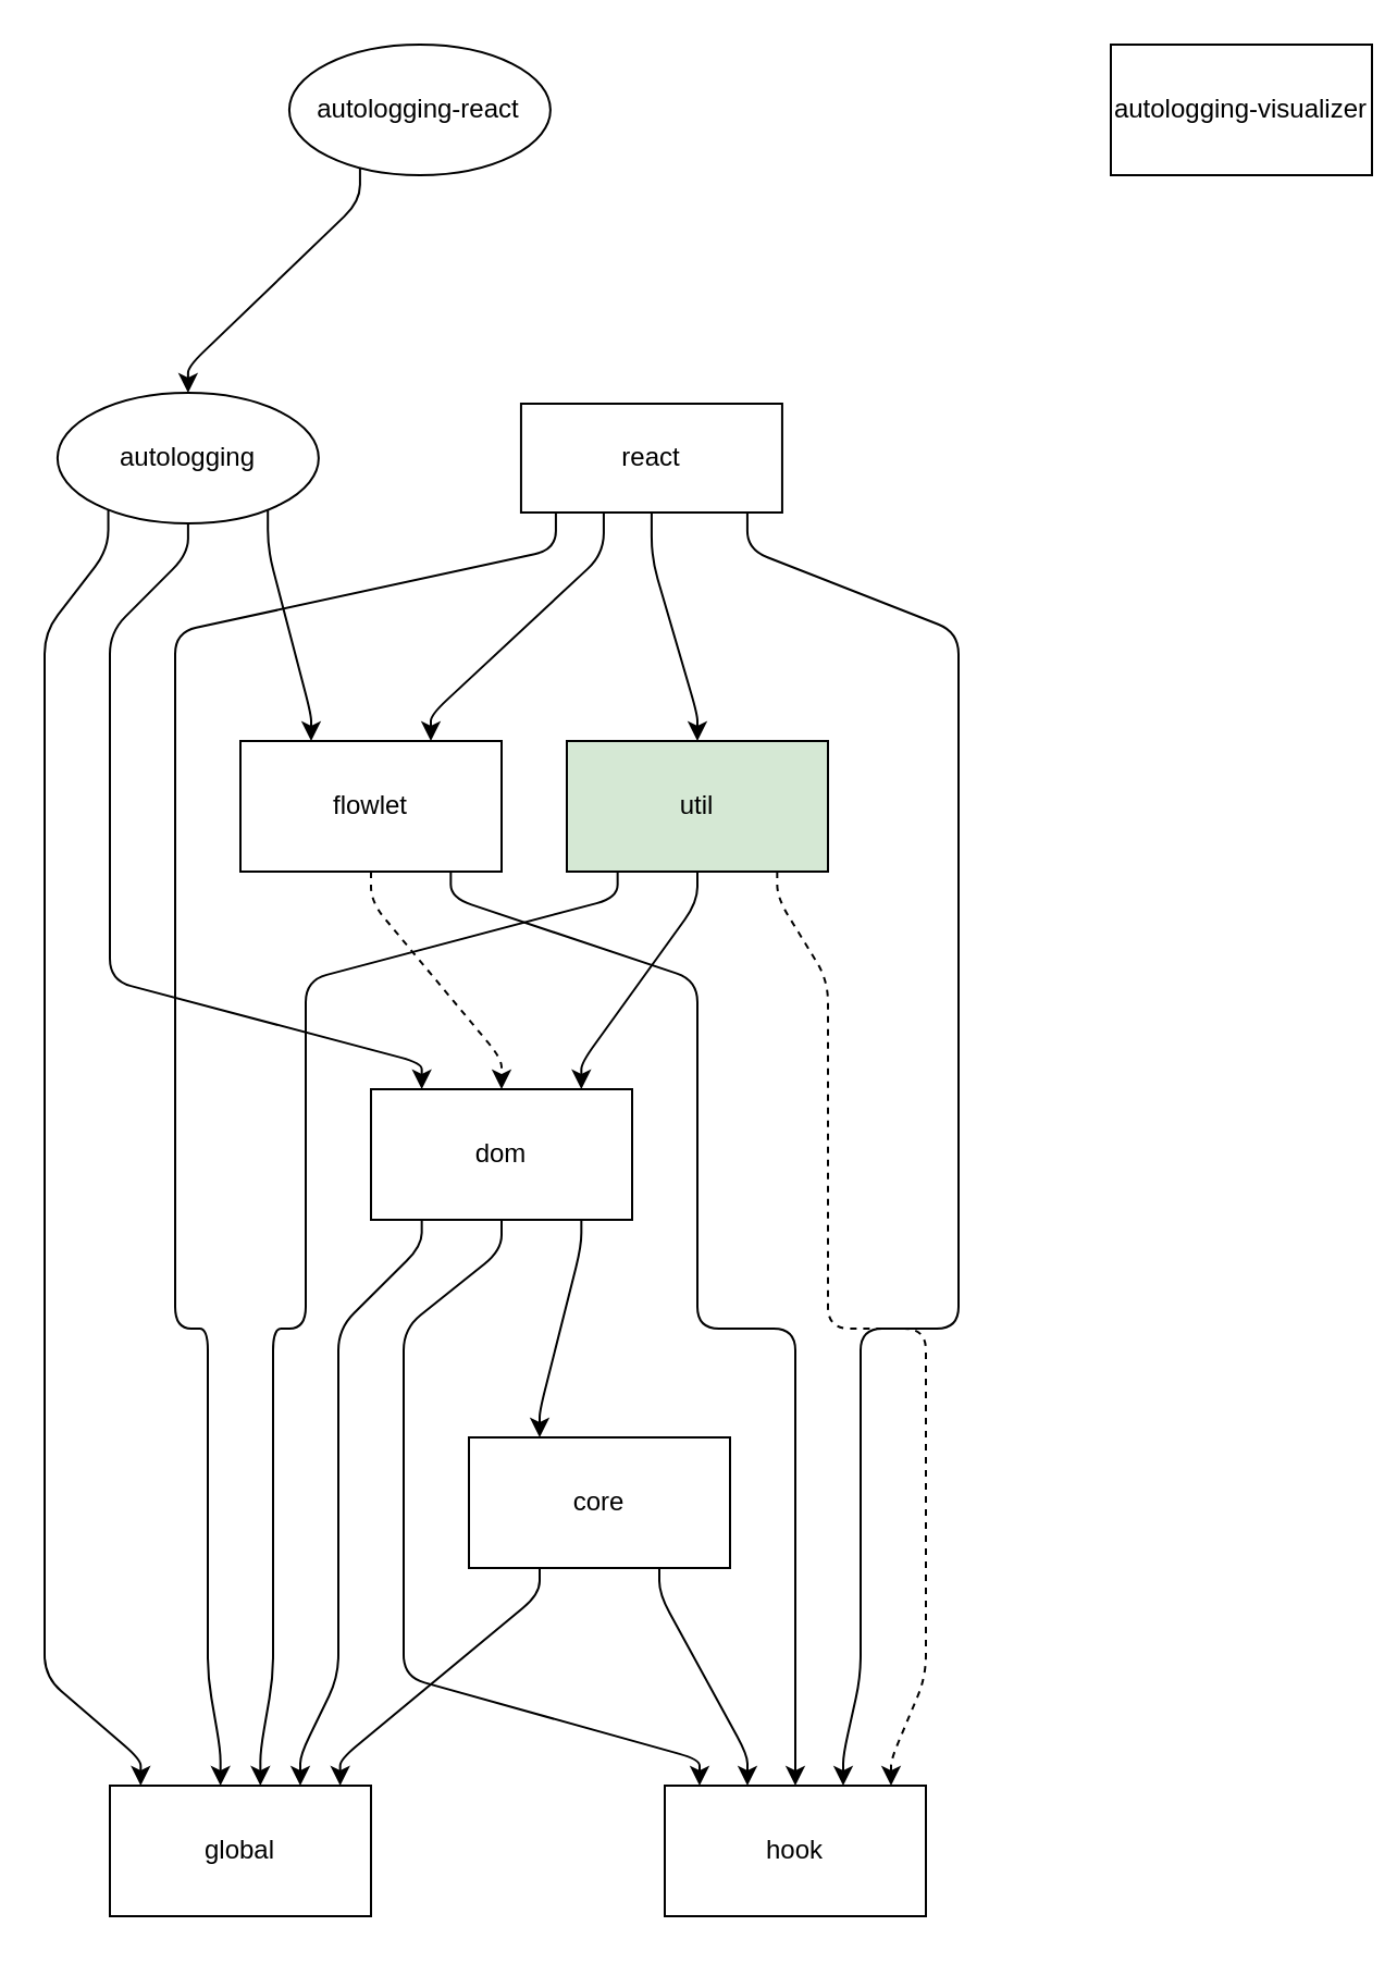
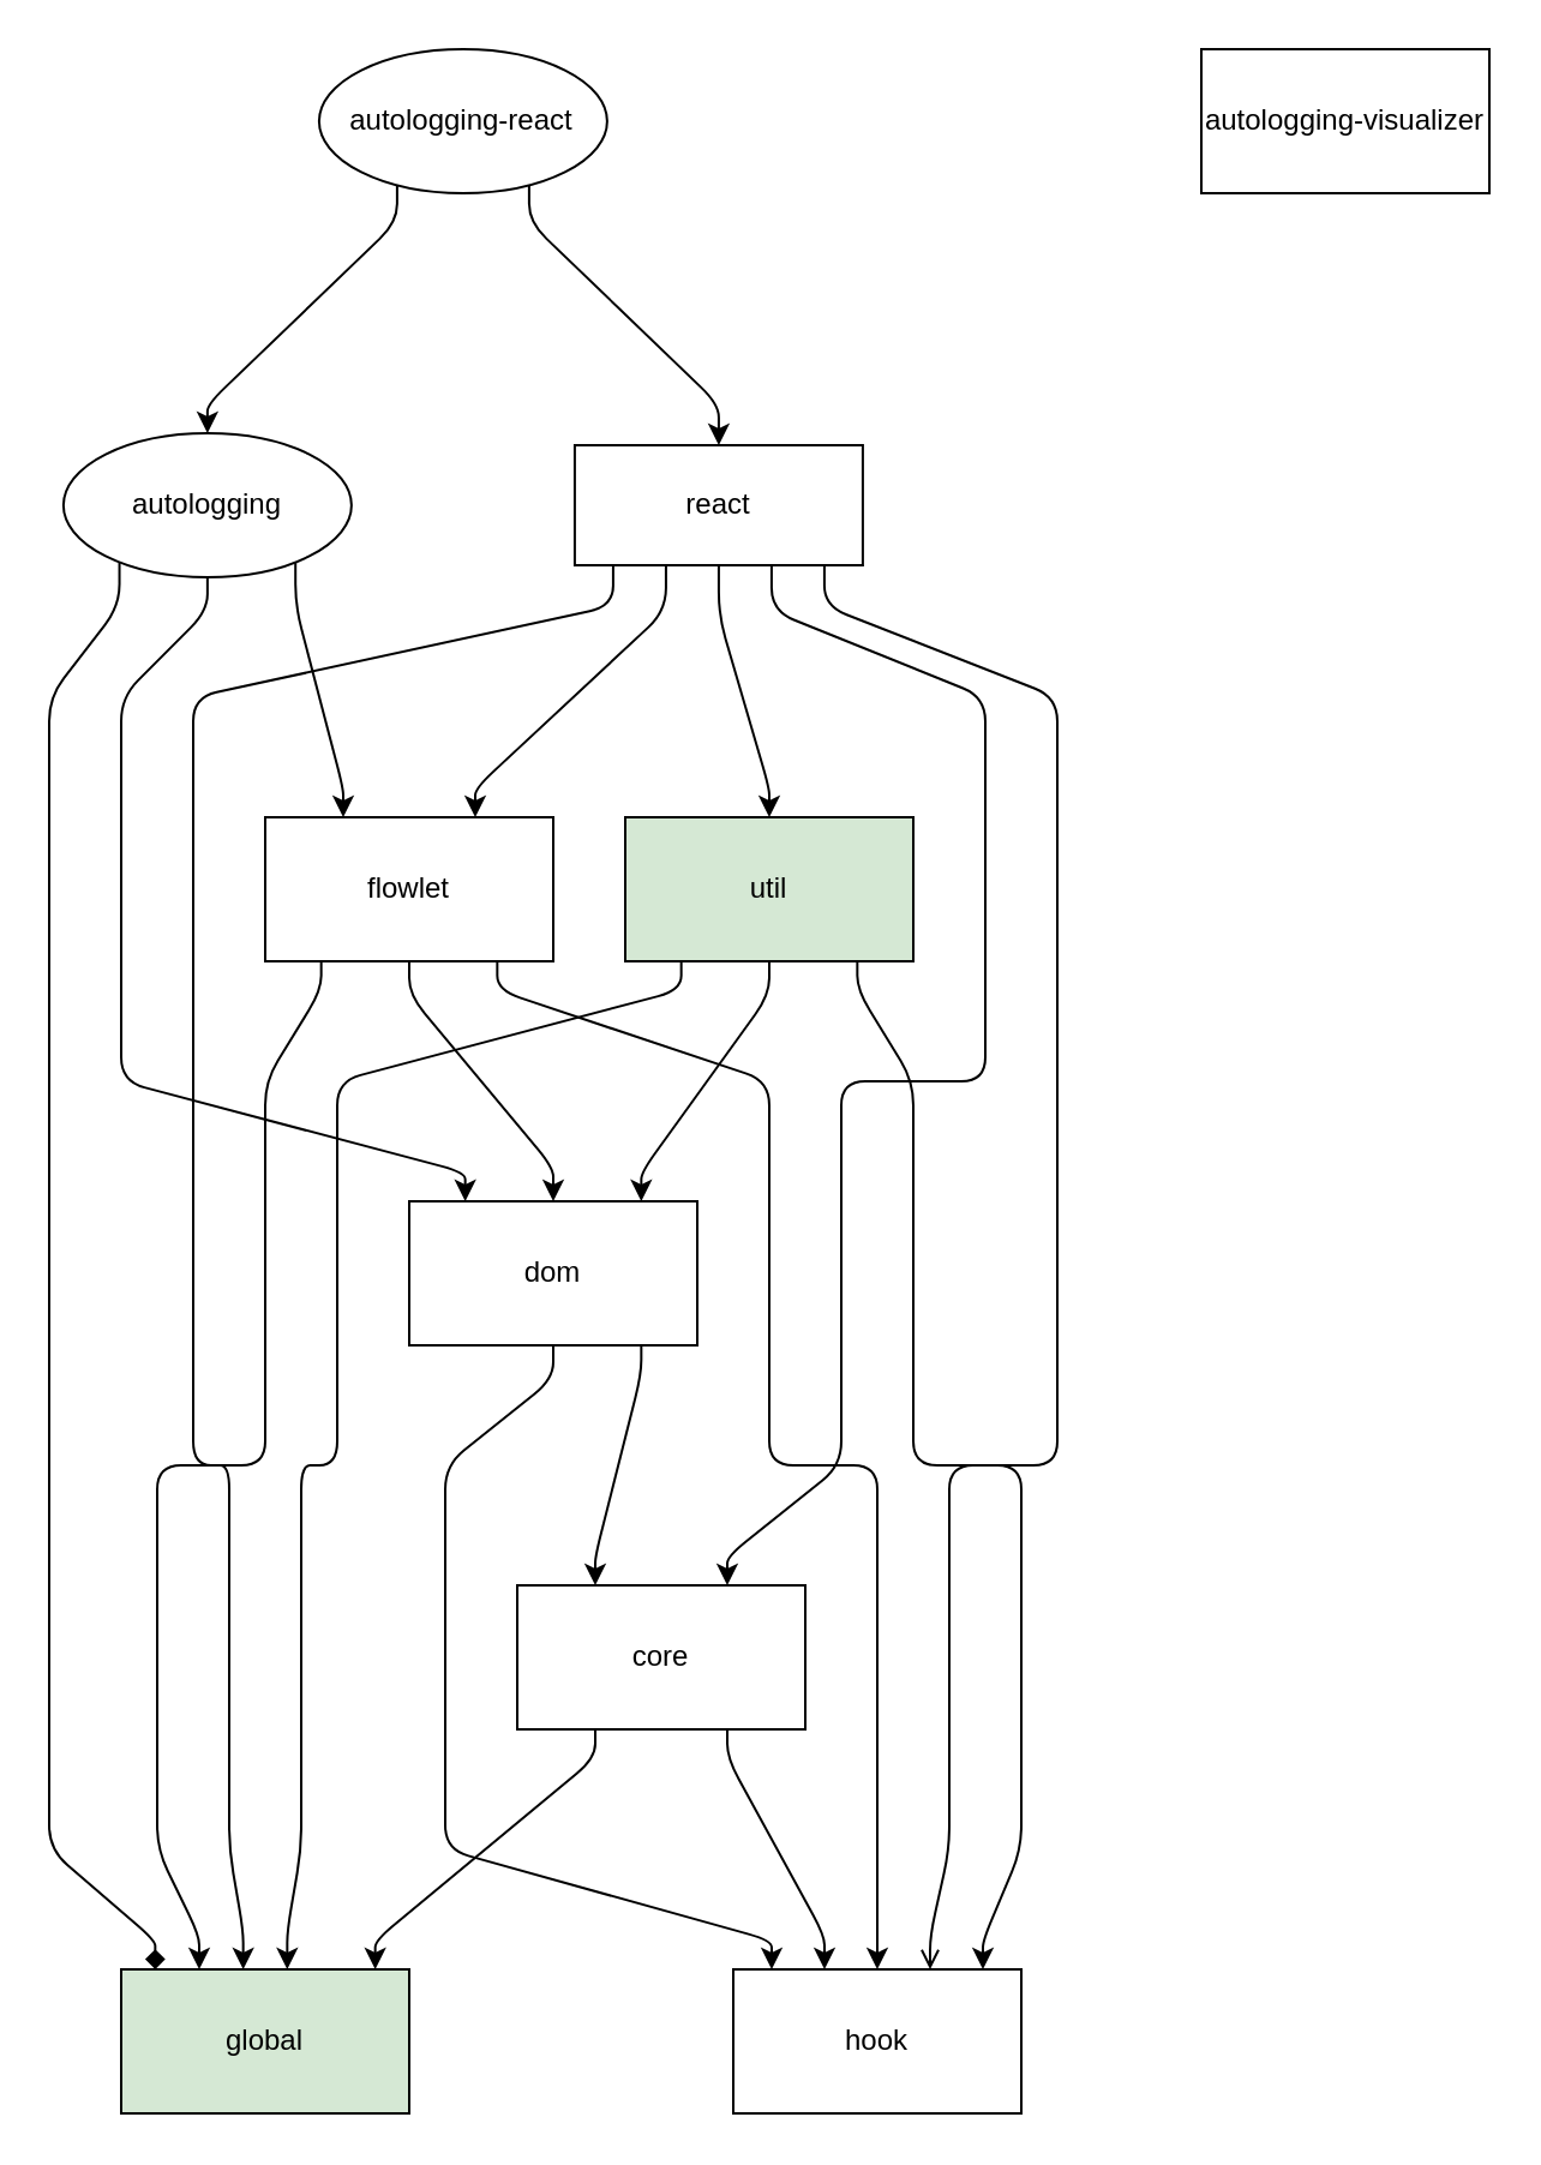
  <mxCell id="0" />
  <mxCell id="1" parent="0" />
  <mxCell id="2" value="" style="edgeStyle=none;html=1;noEdgeStyle=1;orthogonal=1;" parent="1" source="5" target="9" edge="1"><mxGeometry relative="1" as="geometry"><Array as="points"><mxPoint x="85.938" y="254" /><mxPoint x="50" y="290" /><mxPoint x="50" y="450" /><mxPoint x="193.333" y="488" /></Array></mxGeometry></mxCell>
  <mxCell id="3" style="edgeStyle=none;html=1;noEdgeStyle=1;orthogonal=1;" parent="1" source="5" target="27" edge="1"><mxGeometry relative="1" as="geometry"><Array as="points"><mxPoint x="122.604" y="252" /><mxPoint x="142.5" y="328" /></Array></mxGeometry></mxCell>
- <mxCell id="4" style="edgeStyle=none;html=1;noEdgeStyle=1;orthogonal=1;" parent="1" source="5" target="13" edge="1"><mxGeometry relative="1" as="geometry"><Array as="points"><mxPoint x="49.271" y="252" /><mxPoint y="290" x="20" /><mxPoint y="450" x="20" /><mxPoint y="450" x="20" /><mxPoint y="610" x="20" /><mxPoint y="610" x="20" /><mxPoint y="770" x="20" /><mxPoint x="64.167" y="808" /></Array></mxGeometry></mxCell>
+ <mxCell id="4" style="edgeStyle=none;html=1;noEdgeStyle=1;orthogonal=1;endArrow=diamond;" parent="1" source="5" target="13" edge="1"><mxGeometry relative="1" as="geometry"><Array as="points"><mxPoint x="49.271" y="252" /><mxPoint y="290" x="20" /><mxPoint y="450" x="20" /><mxPoint y="450" x="20" /><mxPoint y="610" x="20" /><mxPoint y="610" x="20" /><mxPoint y="770" x="20" /><mxPoint x="64.167" y="808" /></Array></mxGeometry></mxCell>
  <mxCell id="5" value="autologging" style="ellipse;whiteSpace=wrap;html=1;" parent="1" vertex="1"><mxGeometry x="25.938" y="180" width="120" height="60" as="geometry" /></mxCell>
  <mxCell id="6" value="" style="edgeStyle=none;html=1;noEdgeStyle=1;orthogonal=1;" parent="1" source="9" target="12" edge="1"><mxGeometry relative="1" as="geometry"><Array as="points"><mxPoint x="266.667" y="572" /><mxPoint x="247.5" y="648" /></Array></mxGeometry></mxCell>
- <mxCell id="7" style="edgeStyle=none;html=1;noEdgeStyle=1;orthogonal=1;" parent="1" source="9" target="13" edge="1"><mxGeometry relative="1" as="geometry"><Array as="points"><mxPoint x="193.333" y="572" /><mxPoint x="155" y="610" /><mxPoint x="155" y="770" /><mxPoint x="137.5" y="806" /></Array></mxGeometry></mxCell>
  <mxCell id="8" style="edgeStyle=none;html=1;noEdgeStyle=1;orthogonal=1;" parent="1" source="9" target="14" edge="1"><mxGeometry relative="1" as="geometry"><Array as="points"><mxPoint x="230" y="574" /><mxPoint x="185" y="610" /><mxPoint x="185" y="770" /><mxPoint x="321" y="808" /></Array></mxGeometry></mxCell>
  <mxCell id="9" value="dom" style="rounded=0;whiteSpace=wrap;html=1;" parent="1" vertex="1"><mxGeometry x="170" y="500" width="120" height="60" as="geometry" /></mxCell>
  <mxCell id="10" value="" style="edgeStyle=none;html=1;noEdgeStyle=1;orthogonal=1;" parent="1" source="12" target="14" edge="1"><mxGeometry relative="1" as="geometry"><Array as="points"><mxPoint x="302.5" y="732" /><mxPoint x="343" y="806" /></Array></mxGeometry></mxCell>
  <mxCell id="11" style="edgeStyle=none;html=1;noEdgeStyle=1;orthogonal=1;" parent="1" source="12" target="13" edge="1"><mxGeometry relative="1" as="geometry"><Array as="points"><mxPoint x="247.5" y="732" /><mxPoint x="155.833" y="808" /></Array></mxGeometry></mxCell>
  <mxCell id="12" value="core" style="rounded=0;whiteSpace=wrap;html=1;" parent="1" vertex="1"><mxGeometry x="215" y="660" width="120" height="60" as="geometry" /></mxCell>
- <mxCell id="13" value="global" style="rounded=0;whiteSpace=wrap;html=1;" parent="1" vertex="1"><mxGeometry x="50" y="820" width="120" height="60" as="geometry" /></mxCell>
+ <mxCell id="13" value="global" style="rounded=0;whiteSpace=wrap;html=1;fillColor=#d5e8d4;" parent="1" vertex="1"><mxGeometry x="50" y="820" width="120" height="60" as="geometry" /></mxCell>
  <mxCell id="14" value="hook" style="rounded=0;whiteSpace=wrap;html=1;" parent="1" vertex="1"><mxGeometry x="305" y="820" width="120" height="60" as="geometry" /></mxCell>
+ <mxCell id="15" value="" style="edgeStyle=none;html=1;noEdgeStyle=1;orthogonal=1;" parent="1" source="17" target="23" edge="1"><mxGeometry relative="1" as="geometry"><mxPoint x="290" y="130" as="sourcePoint" /><Array as="points"><mxPoint x="219.948" y="92" /><mxPoint x="298.958" y="168" /></Array></mxGeometry></mxCell>
  <mxCell id="16" style="edgeStyle=none;html=1;noEdgeStyle=1;orthogonal=1;" parent="1" source="17" target="5" edge="1"><mxGeometry relative="1" as="geometry"><Array as="points"><mxPoint x="164.948" y="92" /><mxPoint x="85.938" y="168" /></Array></mxGeometry></mxCell>
  <mxCell id="17" value="autologging-react" style="ellipse;whiteSpace=wrap;html=1;" parent="1" vertex="1"><mxGeometry x="132.448" width="120" height="60" as="geometry" y="20" /></mxCell>
- <mxCell id="19" style="edgeStyle=none;html=1;noEdgeStyle=1;orthogonal=1;" parent="1" source="23" target="14" edge="1"><mxGeometry relative="1" as="geometry"><Array as="points"><mxPoint x="342.958" y="252" /><mxPoint x="440" y="290" /><mxPoint x="440" y="450" /><mxPoint x="440" y="450" /><mxPoint x="440" y="610" /><mxPoint x="395" y="610" /><mxPoint x="395" y="770" /><mxPoint x="387" y="806" /></Array></mxGeometry></mxCell>
+ <mxCell id="18" style="edgeStyle=none;html=1;noEdgeStyle=1;orthogonal=1;" parent="1" source="23" target="12" edge="1"><mxGeometry relative="1" as="geometry"><Array as="points"><mxPoint x="320.958" y="254" /><mxPoint x="410" y="290" /><mxPoint x="410" y="450" /><mxPoint x="350" y="450" /><mxPoint x="350" y="610" /><mxPoint x="302.5" y="648" /></Array></mxGeometry></mxCell>
+ <mxCell id="19" style="edgeStyle=none;html=1;noEdgeStyle=1;orthogonal=1;endArrow=open;" parent="1" source="23" target="14" edge="1"><mxGeometry relative="1" as="geometry"><Array as="points"><mxPoint x="342.958" y="252" /><mxPoint x="440" y="290" /><mxPoint x="440" y="450" /><mxPoint x="440" y="450" /><mxPoint x="440" y="610" /><mxPoint x="395" y="610" /><mxPoint x="395" y="770" /><mxPoint x="387" y="806" /></Array></mxGeometry></mxCell>
  <mxCell id="20" style="edgeStyle=none;html=1;noEdgeStyle=1;orthogonal=1;" parent="1" source="23" target="13" edge="1"><mxGeometry relative="1" as="geometry"><Array as="points"><mxPoint x="254.958" y="252" /><mxPoint x="80" y="290" /><mxPoint x="80" y="450" /><mxPoint x="80" y="450" /><mxPoint x="80" y="610" /><mxPoint x="95" y="610" /><mxPoint x="95" y="770" /><mxPoint x="100.833" y="804" /></Array></mxGeometry></mxCell>
  <mxCell id="21" style="edgeStyle=none;html=1;noEdgeStyle=1;orthogonal=1;" parent="1" source="23" target="27" edge="1"><mxGeometry relative="1" as="geometry"><Array as="points"><mxPoint x="276.958" y="254" /><mxPoint x="197.5" y="328" /></Array></mxGeometry></mxCell>
  <mxCell id="22" style="edgeStyle=none;html=1;noEdgeStyle=1;orthogonal=1;" parent="1" source="23" target="32" edge="1"><mxGeometry relative="1" as="geometry"><Array as="points"><mxPoint x="298.958" y="256" /><mxPoint x="320" y="328" /></Array></mxGeometry></mxCell>
  <mxCell id="23" value="react" style="rounded=0;whiteSpace=wrap;html=1;" parent="1" vertex="1"><mxGeometry x="238.958" y="185" width="120" height="50" as="geometry" /></mxCell>
+ <mxCell id="24" style="edgeStyle=none;html=1;noEdgeStyle=1;orthogonal=1;" parent="1" source="27" target="13" edge="1"><mxGeometry relative="1" as="geometry"><Array as="points"><mxPoint x="133.333" y="412" /><mxPoint x="110" y="450" /><mxPoint x="110" y="610" /><mxPoint x="65" y="610" /><mxPoint x="65" y="770" /><mxPoint x="82.5" y="806" /></Array></mxGeometry></mxCell>
  <mxCell id="25" style="edgeStyle=none;html=1;noEdgeStyle=1;orthogonal=1;" parent="1" source="27" target="14" edge="1"><mxGeometry relative="1" as="geometry"><Array as="points"><mxPoint x="206.667" y="412" /><mxPoint x="320" y="450" /><mxPoint x="320" y="610" /><mxPoint x="365" y="610" /><mxPoint x="365" y="770" /><mxPoint x="365" y="804" /></Array></mxGeometry></mxCell>
- <mxCell id="26" style="edgeStyle=none;html=1;noEdgeStyle=1;orthogonal=1;dashed=1;" parent="1" source="27" target="9" edge="1"><mxGeometry relative="1" as="geometry"><Array as="points"><mxPoint x="170" y="414" /><mxPoint x="230" y="486" /></Array></mxGeometry></mxCell>
+ <mxCell id="26" style="edgeStyle=none;html=1;noEdgeStyle=1;orthogonal=1;" parent="1" source="27" target="9" edge="1"><mxGeometry relative="1" as="geometry"><Array as="points"><mxPoint x="170" y="414" /><mxPoint x="230" y="486" /></Array></mxGeometry></mxCell>
  <mxCell id="27" value="flowlet" style="rounded=0;whiteSpace=wrap;html=1;" parent="1" vertex="1"><mxGeometry x="110" y="340" width="120" height="60" as="geometry" /></mxCell>
- <mxCell id="28" value="autologging-visualizer" style="rounded=0;whiteSpace=wrap;html=1;" parent="1" vertex="1"><mxGeometry x="510" y="20" width="120" height="60" as="geometry" /></mxCell>
+ <mxCell id="28" value="autologging-visualizer" style="rounded=0;whiteSpace=wrap;html=1;" parent="1" vertex="1"><mxGeometry x="500" width="120" height="60" as="geometry" y="20" /></mxCell>
  <mxCell id="29" style="edgeStyle=none;html=1;noEdgeStyle=1;orthogonal=1;" parent="1" source="32" target="9" edge="1"><mxGeometry relative="1" as="geometry"><Array as="points"><mxPoint x="320" y="414" /><mxPoint x="266.667" y="488" /></Array></mxGeometry></mxCell>
- <mxCell id="30" style="edgeStyle=none;html=1;noEdgeStyle=1;orthogonal=1;dashed=1;" parent="1" source="32" target="14" edge="1"><mxGeometry relative="1" as="geometry"><Array as="points"><mxPoint x="356.667" y="412" /><mxPoint x="380" y="450" /><mxPoint x="380" y="610" /><mxPoint x="425" y="610" /><mxPoint x="425" y="770" /><mxPoint x="409" y="808" /></Array></mxGeometry></mxCell>
+ <mxCell id="30" style="edgeStyle=none;html=1;noEdgeStyle=1;orthogonal=1;" parent="1" source="32" target="14" edge="1"><mxGeometry relative="1" as="geometry"><Array as="points"><mxPoint x="356.667" y="412" /><mxPoint x="380" y="450" /><mxPoint x="380" y="610" /><mxPoint x="425" y="610" /><mxPoint x="425" y="770" /><mxPoint x="409" y="808" /></Array></mxGeometry></mxCell>
  <mxCell id="31" style="edgeStyle=none;html=1;noEdgeStyle=1;orthogonal=1;" parent="1" source="32" target="13" edge="1"><mxGeometry relative="1" as="geometry"><Array as="points"><mxPoint x="283.333" y="412" /><mxPoint x="140" y="450" /><mxPoint x="140" y="610" /><mxPoint x="125" y="610" /><mxPoint x="125" y="770" /><mxPoint x="119.167" y="804" /></Array></mxGeometry></mxCell>
  <mxCell id="32" value="util" style="rounded=0;whiteSpace=wrap;html=1;fillColor=#d5e8d4;" parent="1" vertex="1"><mxGeometry x="260" y="340" width="120" height="60" as="geometry" /></mxCell>
